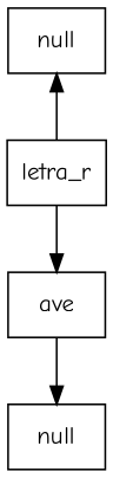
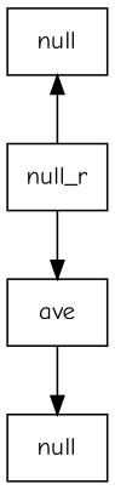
  digraph {
    fontname="Comic Neue"
    rankdir=TB
    node [fontname="Comic Neue" shape=record]
    edge [fontname="Comic Neue"]
    n1 [label=null]
-   n2 [label=letra_r]
+   n2 [label=null_r]
    n3 [label=ave]
    n4 [label=null]
    n1 -> n2 [dir=back]
    n2 -> n3
    n3 -> n4
  }
